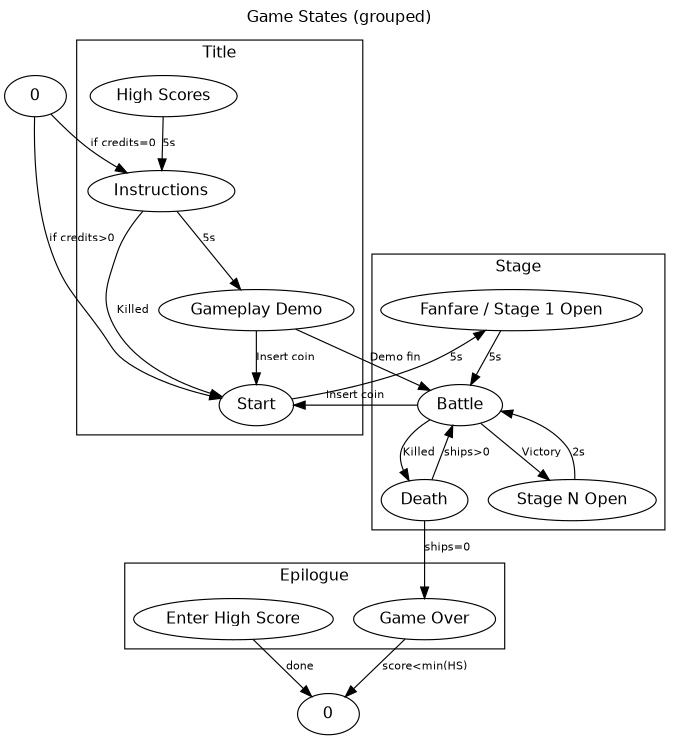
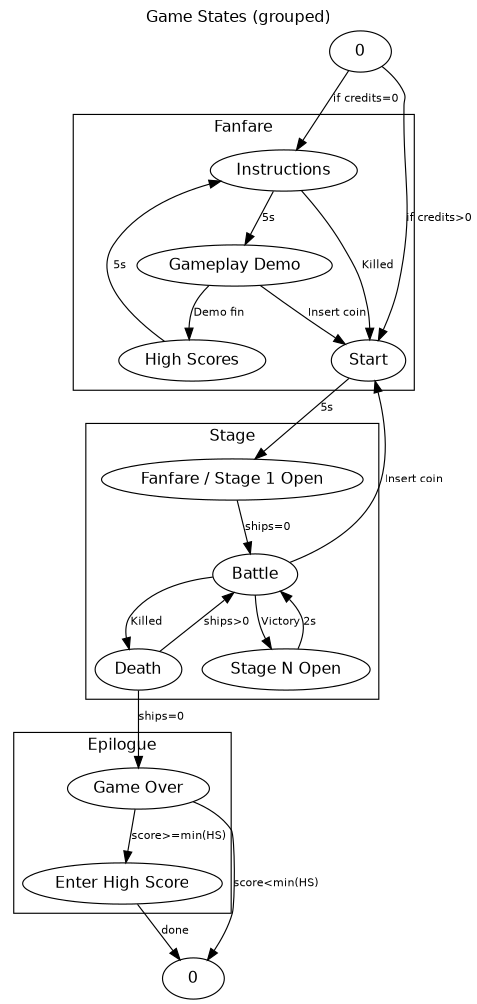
  digraph {
    fontname=helvetica
    label="Game States (grouped)"
    labelloc=t
    node [fontname=helvetica]
    edge [fontname=helvetica fontsize=10]
    n1 [label=Instructions]
    n2 [label=Start]
    n3 [label="Gameplay Demo"]
    n4 [label="High Scores"]
    n5 [label="Fanfare / Stage 1 Open"]
    n6 [label=Battle]
    n7 [label=Death]
    n8 [label="Stage N Open"]
    n9 [label="Enter High Score"]
    n10 [label="Game Over"]
    n11 [label=0]
    n12 [label=0]
    subgraph cluster_1 {
-     label=Title
+     label=Fanfare
      n1
      n2
      n3
      n4
    }
    subgraph cluster_2 {
      label=Stage
      n5
      n6
      n7
      n8
    }
    subgraph cluster_3 {
      label=Epilogue
      n9
      n10
    }
    n1 -> n2 [label=Killed]
    n1 -> n3 [label="5s"]
    n2 -> n5 [label="5s"]
    n3 -> n2 [label="Insert coin"]
-   n3 -> n6 [label="Demo fin"]
+   n3 -> n4 [label="Demo fin"]
    n4 -> n1 [label="5s"]
-   n5 -> n6 [label="5s"]
+   n5 -> n6 [label="ships=0"]
    n6 -> n2 [label="Insert coin"]
    n6 -> n7 [label=Killed]
    n6 -> n8 [label=Victory]
    n7 -> n6 [label="ships>0"]
    n7 -> n10 [label="ships=0"]
    n8 -> n6 [label="2s"]
    n9 -> n11 [label=done]
+   n10 -> n9 [label="score>=min(HS)"]
    n10 -> n11 [label="score<min(HS)"]
    n12 -> n1 [label="if credits=0"]
    n12 -> n2 [label="if credits>0"]
  }
